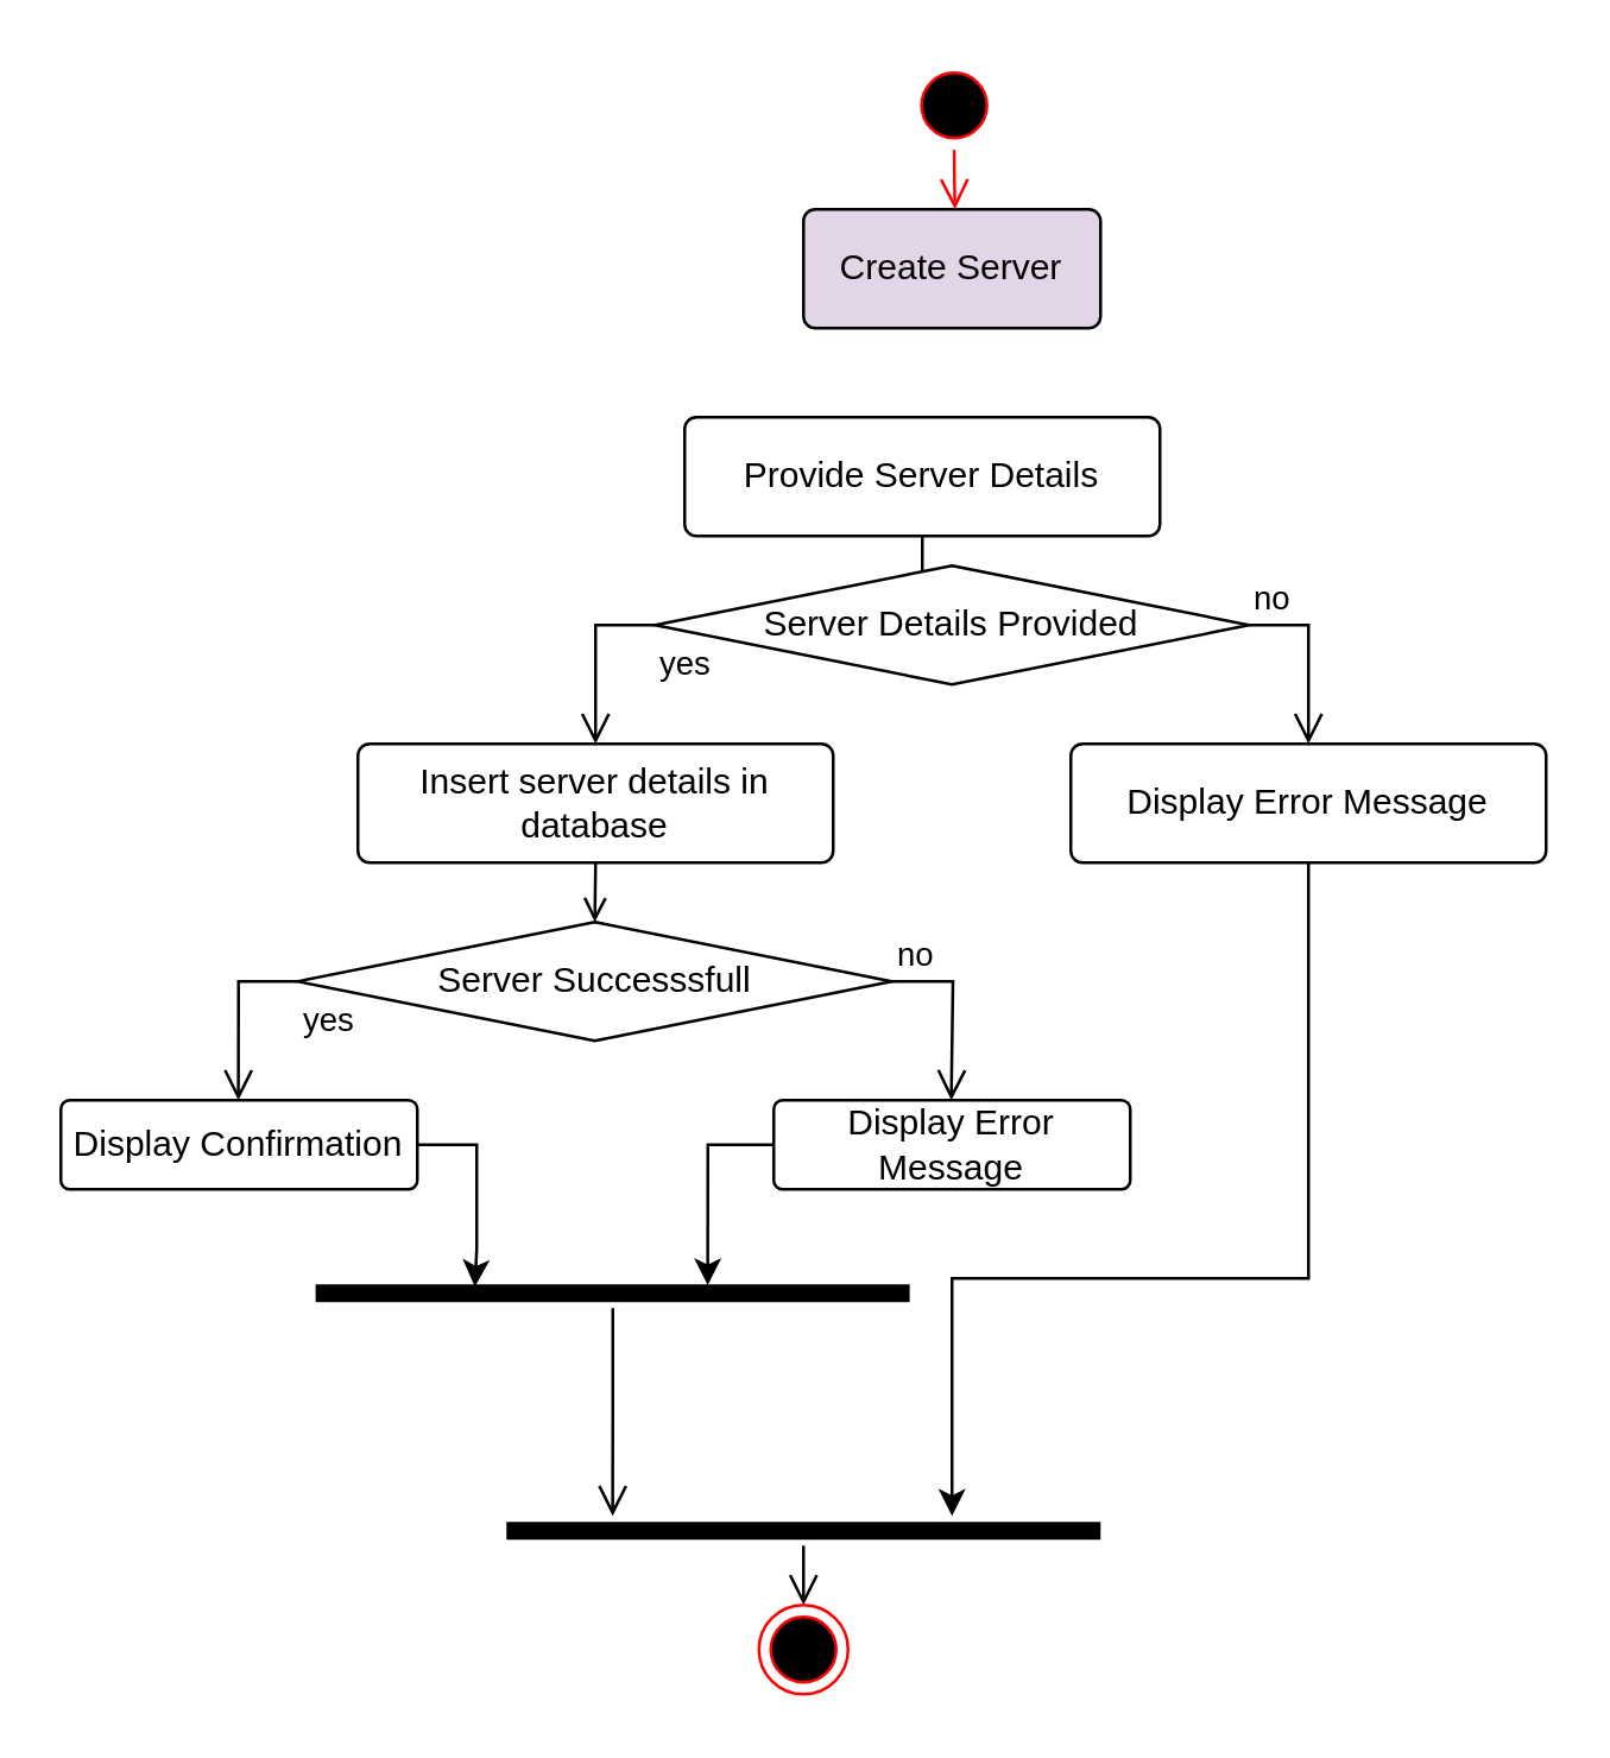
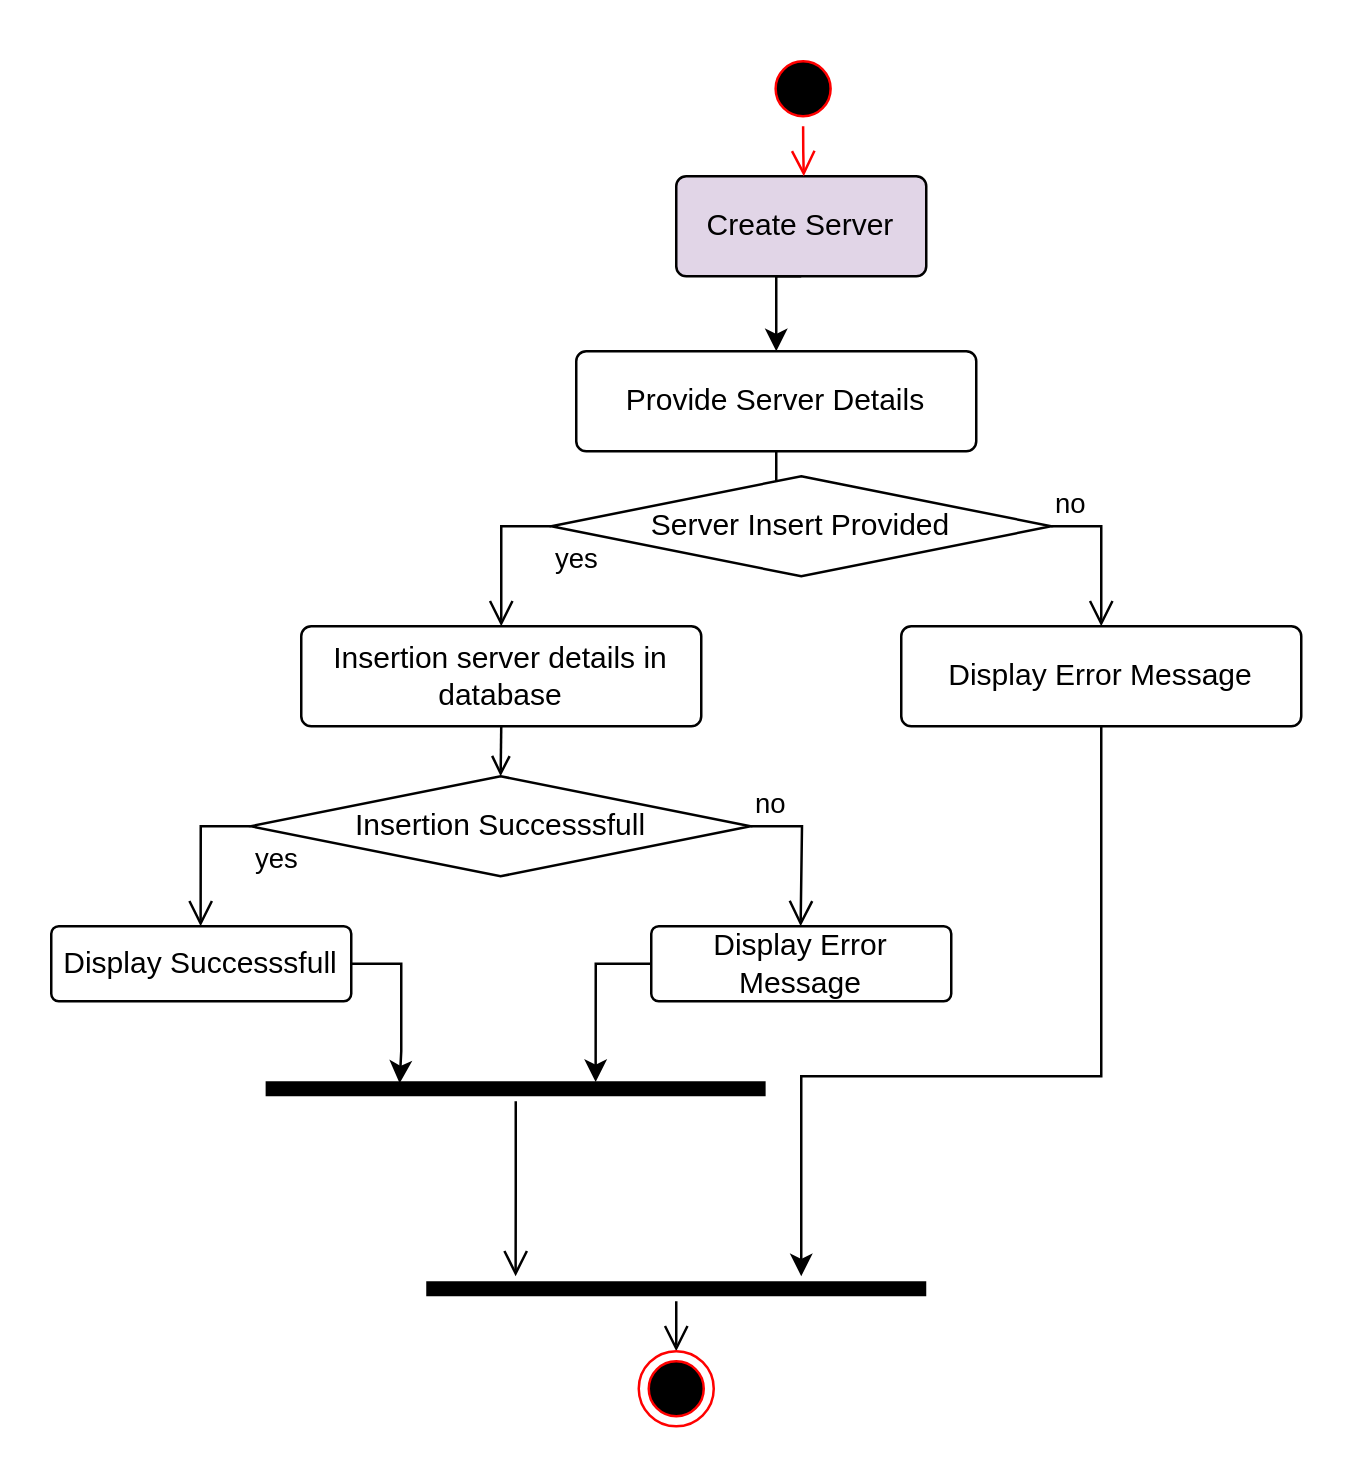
  <mxCell id="0" />
  <mxCell id="1" parent="0" />
+ <mxCell id="2" style="edgeStyle=orthogonalEdgeStyle;rounded=0;orthogonalLoop=1;jettySize=auto;html=1;exitX=0.5;exitY=1;exitDx=0;exitDy=0;entryX=0.5;entryY=0;entryDx=0;entryDy=0;" edge="1" parent="1" source="3" target="5"><mxGeometry relative="1" as="geometry" /></mxCell>
  <mxCell id="3" value="Create Server" style="rounded=1;arcSize=10;whiteSpace=wrap;html=1;align=center;fillColor=#e1d5e7;" vertex="1" parent="1"><mxGeometry x="270" y="70" width="100" height="40" as="geometry" /></mxCell>
  <mxCell id="4" value="" style="edgeStyle=orthogonalEdgeStyle;rounded=0;orthogonalLoop=1;jettySize=auto;html=1;" edge="1" parent="1" source="5" target="6"><mxGeometry relative="1" as="geometry" /></mxCell>
  <mxCell id="5" value="Provide Server Details" style="rounded=1;arcSize=10;whiteSpace=wrap;html=1;align=center;" vertex="1" parent="1"><mxGeometry x="230" y="140" width="160" height="40" as="geometry" /></mxCell>
- <mxCell id="6" value="Server Details Provided" style="rhombus;whiteSpace=wrap;html=1;fontColor=#000000;fillColor=#FFFFFF;strokeColor=#000000;" vertex="1" parent="1"><mxGeometry x="220" y="190" width="200" height="40" as="geometry" /></mxCell>
+ <mxCell id="6" value="Server Insert Provided" style="rhombus;whiteSpace=wrap;html=1;fontColor=#000000;fillColor=#FFFFFF;strokeColor=#000000;" vertex="1" parent="1"><mxGeometry x="220" y="190" width="200" height="40" as="geometry" /></mxCell>
  <mxCell id="7" value="no" style="edgeStyle=orthogonalEdgeStyle;html=1;align=left;verticalAlign=bottom;endArrow=open;endSize=8;strokeColor=#000000;rounded=0;entryX=0.5;entryY=0;entryDx=0;entryDy=0;exitX=1;exitY=0.5;exitDx=0;exitDy=0;" edge="1" source="6" parent="1" target="11"><mxGeometry x="-1" relative="1" as="geometry"><mxPoint x="400" y="220" as="targetPoint" /></mxGeometry></mxCell>
  <mxCell id="8" value="yes" style="edgeStyle=orthogonalEdgeStyle;html=1;align=left;verticalAlign=top;endArrow=open;endSize=8;strokeColor=#000000;rounded=0;entryX=0.5;entryY=0;entryDx=0;entryDy=0;" edge="1" source="6" parent="1" target="10"><mxGeometry x="-1" relative="1" as="geometry"><mxPoint x="260" y="300" as="targetPoint" /><Array as="points"><mxPoint x="200" y="210" /></Array></mxGeometry></mxCell>
  <mxCell id="9" style="edgeStyle=orthogonalEdgeStyle;rounded=0;orthogonalLoop=1;jettySize=auto;html=1;exitX=0.5;exitY=1;exitDx=0;exitDy=0;entryX=0.5;entryY=0;entryDx=0;entryDy=0;endArrow=open;" edge="1" parent="1" source="10" target="12"><mxGeometry relative="1" as="geometry" /></mxCell>
- <mxCell id="10" value="Insert server details in database" style="rounded=1;arcSize=10;whiteSpace=wrap;html=1;align=center;" vertex="1" parent="1"><mxGeometry x="120" y="250" width="160" height="40" as="geometry" /></mxCell>
+ <mxCell id="10" value="Insertion server details in database" style="rounded=1;arcSize=10;whiteSpace=wrap;html=1;align=center;" vertex="1" parent="1"><mxGeometry x="120" y="250" width="160" height="40" as="geometry" /></mxCell>
  <mxCell id="11" value="Display Error Message" style="rounded=1;arcSize=10;whiteSpace=wrap;html=1;align=center;" vertex="1" parent="1"><mxGeometry x="360" y="250" width="160" height="40" as="geometry" /></mxCell>
- <mxCell id="12" value="Server Successsfull" style="rhombus;whiteSpace=wrap;html=1;fontColor=#000000;fillColor=#FFFFFF;strokeColor=#000000;" vertex="1" parent="1"><mxGeometry x="99.75" y="310" width="200" height="40" as="geometry" /></mxCell>
+ <mxCell id="12" value="Insertion Successsfull" style="rhombus;whiteSpace=wrap;html=1;fontColor=#000000;fillColor=#FFFFFF;strokeColor=#000000;" vertex="1" parent="1"><mxGeometry x="99.75" y="310" width="200" height="40" as="geometry" /></mxCell>
  <mxCell id="13" value="no" style="edgeStyle=orthogonalEdgeStyle;html=1;align=left;verticalAlign=bottom;endArrow=open;endSize=8;strokeColor=#000000;rounded=0;entryX=0.5;entryY=0;entryDx=0;entryDy=0;exitX=1;exitY=0.5;exitDx=0;exitDy=0;" edge="1" parent="1" source="12"><mxGeometry x="-1" relative="1" as="geometry"><mxPoint x="319.75" y="370" as="targetPoint" /></mxGeometry></mxCell>
  <mxCell id="14" value="yes" style="edgeStyle=orthogonalEdgeStyle;html=1;align=left;verticalAlign=top;endArrow=open;endSize=8;strokeColor=#000000;rounded=0;entryX=0.5;entryY=0;entryDx=0;entryDy=0;" edge="1" parent="1" source="12"><mxGeometry x="-1" relative="1" as="geometry"><mxPoint x="79.75" y="370" as="targetPoint" /><Array as="points"><mxPoint x="79.75" y="330" /></Array></mxGeometry></mxCell>
  <mxCell id="15" value="" style="ellipse;html=1;shape=startState;fillColor=#000000;strokeColor=#ff0000;" vertex="1" parent="1"><mxGeometry x="305.75" y="20" width="30" height="30" as="geometry" /></mxCell>
  <mxCell id="16" value="" style="edgeStyle=orthogonalEdgeStyle;html=1;verticalAlign=bottom;endArrow=open;endSize=8;strokeColor=#ff0000;rounded=0;" edge="1" source="15" parent="1"><mxGeometry relative="1" as="geometry"><mxPoint x="321" y="70" as="targetPoint" /></mxGeometry></mxCell>
- <mxCell id="17" value="Display Confirmation" style="rounded=1;arcSize=10;whiteSpace=wrap;html=1;align=center;" vertex="1" parent="1"><mxGeometry x="20" y="370" width="120" height="30" as="geometry" /></mxCell>
+ <mxCell id="17" value="Display Successsfull" style="rounded=1;arcSize=10;whiteSpace=wrap;html=1;align=center;" vertex="1" parent="1"><mxGeometry x="20" y="370" width="120" height="30" as="geometry" /></mxCell>
  <mxCell id="18" value="Display Error Message" style="rounded=1;arcSize=10;whiteSpace=wrap;html=1;align=center;" vertex="1" parent="1"><mxGeometry x="260" y="370" width="120" height="30" as="geometry" /></mxCell>
  <mxCell id="19" value="" style="shape=line;html=1;strokeWidth=6;strokeColor=#000000;" vertex="1" parent="1"><mxGeometry x="105.75" y="430" width="200" height="10" as="geometry" /></mxCell>
  <mxCell id="20" value="" style="edgeStyle=orthogonalEdgeStyle;html=1;verticalAlign=bottom;endArrow=open;endSize=8;strokeColor=#000000;rounded=0;" edge="1" source="19" parent="1"><mxGeometry relative="1" as="geometry"><mxPoint x="205.75" y="510" as="targetPoint" /></mxGeometry></mxCell>
  <mxCell id="21" style="edgeStyle=orthogonalEdgeStyle;rounded=0;orthogonalLoop=1;jettySize=auto;html=1;exitX=1;exitY=0.5;exitDx=0;exitDy=0;entryX=0.268;entryY=0.279;entryDx=0;entryDy=0;entryPerimeter=0;" edge="1" parent="1" source="17" target="19"><mxGeometry relative="1" as="geometry" /></mxCell>
  <mxCell id="22" style="edgeStyle=orthogonalEdgeStyle;rounded=0;orthogonalLoop=1;jettySize=auto;html=1;exitX=0;exitY=0.5;exitDx=0;exitDy=0;entryX=0.66;entryY=0.23;entryDx=0;entryDy=0;entryPerimeter=0;" edge="1" parent="1" source="18" target="19"><mxGeometry relative="1" as="geometry" /></mxCell>
  <mxCell id="23" value="" style="shape=line;html=1;strokeWidth=6;strokeColor=#000000;" vertex="1" parent="1"><mxGeometry x="170" y="510" width="200" height="10" as="geometry" /></mxCell>
  <mxCell id="24" value="" style="edgeStyle=orthogonalEdgeStyle;html=1;verticalAlign=bottom;endArrow=open;endSize=8;strokeColor=#000000;rounded=0;" edge="1" parent="1" source="23"><mxGeometry relative="1" as="geometry"><mxPoint x="270" y="540" as="targetPoint" /></mxGeometry></mxCell>
  <mxCell id="25" value="" style="ellipse;html=1;shape=endState;fillColor=#000000;strokeColor=#ff0000;" vertex="1" parent="1"><mxGeometry x="255" y="540" width="30" height="30" as="geometry" /></mxCell>
  <mxCell id="26" style="edgeStyle=orthogonalEdgeStyle;rounded=0;orthogonalLoop=1;jettySize=auto;html=1;exitX=0.5;exitY=1;exitDx=0;exitDy=0;" edge="1" parent="1" source="11"><mxGeometry relative="1" as="geometry"><mxPoint x="320" y="510" as="targetPoint" /><Array as="points"><mxPoint x="440" y="430" /><mxPoint x="320" y="430" /></Array></mxGeometry></mxCell>
